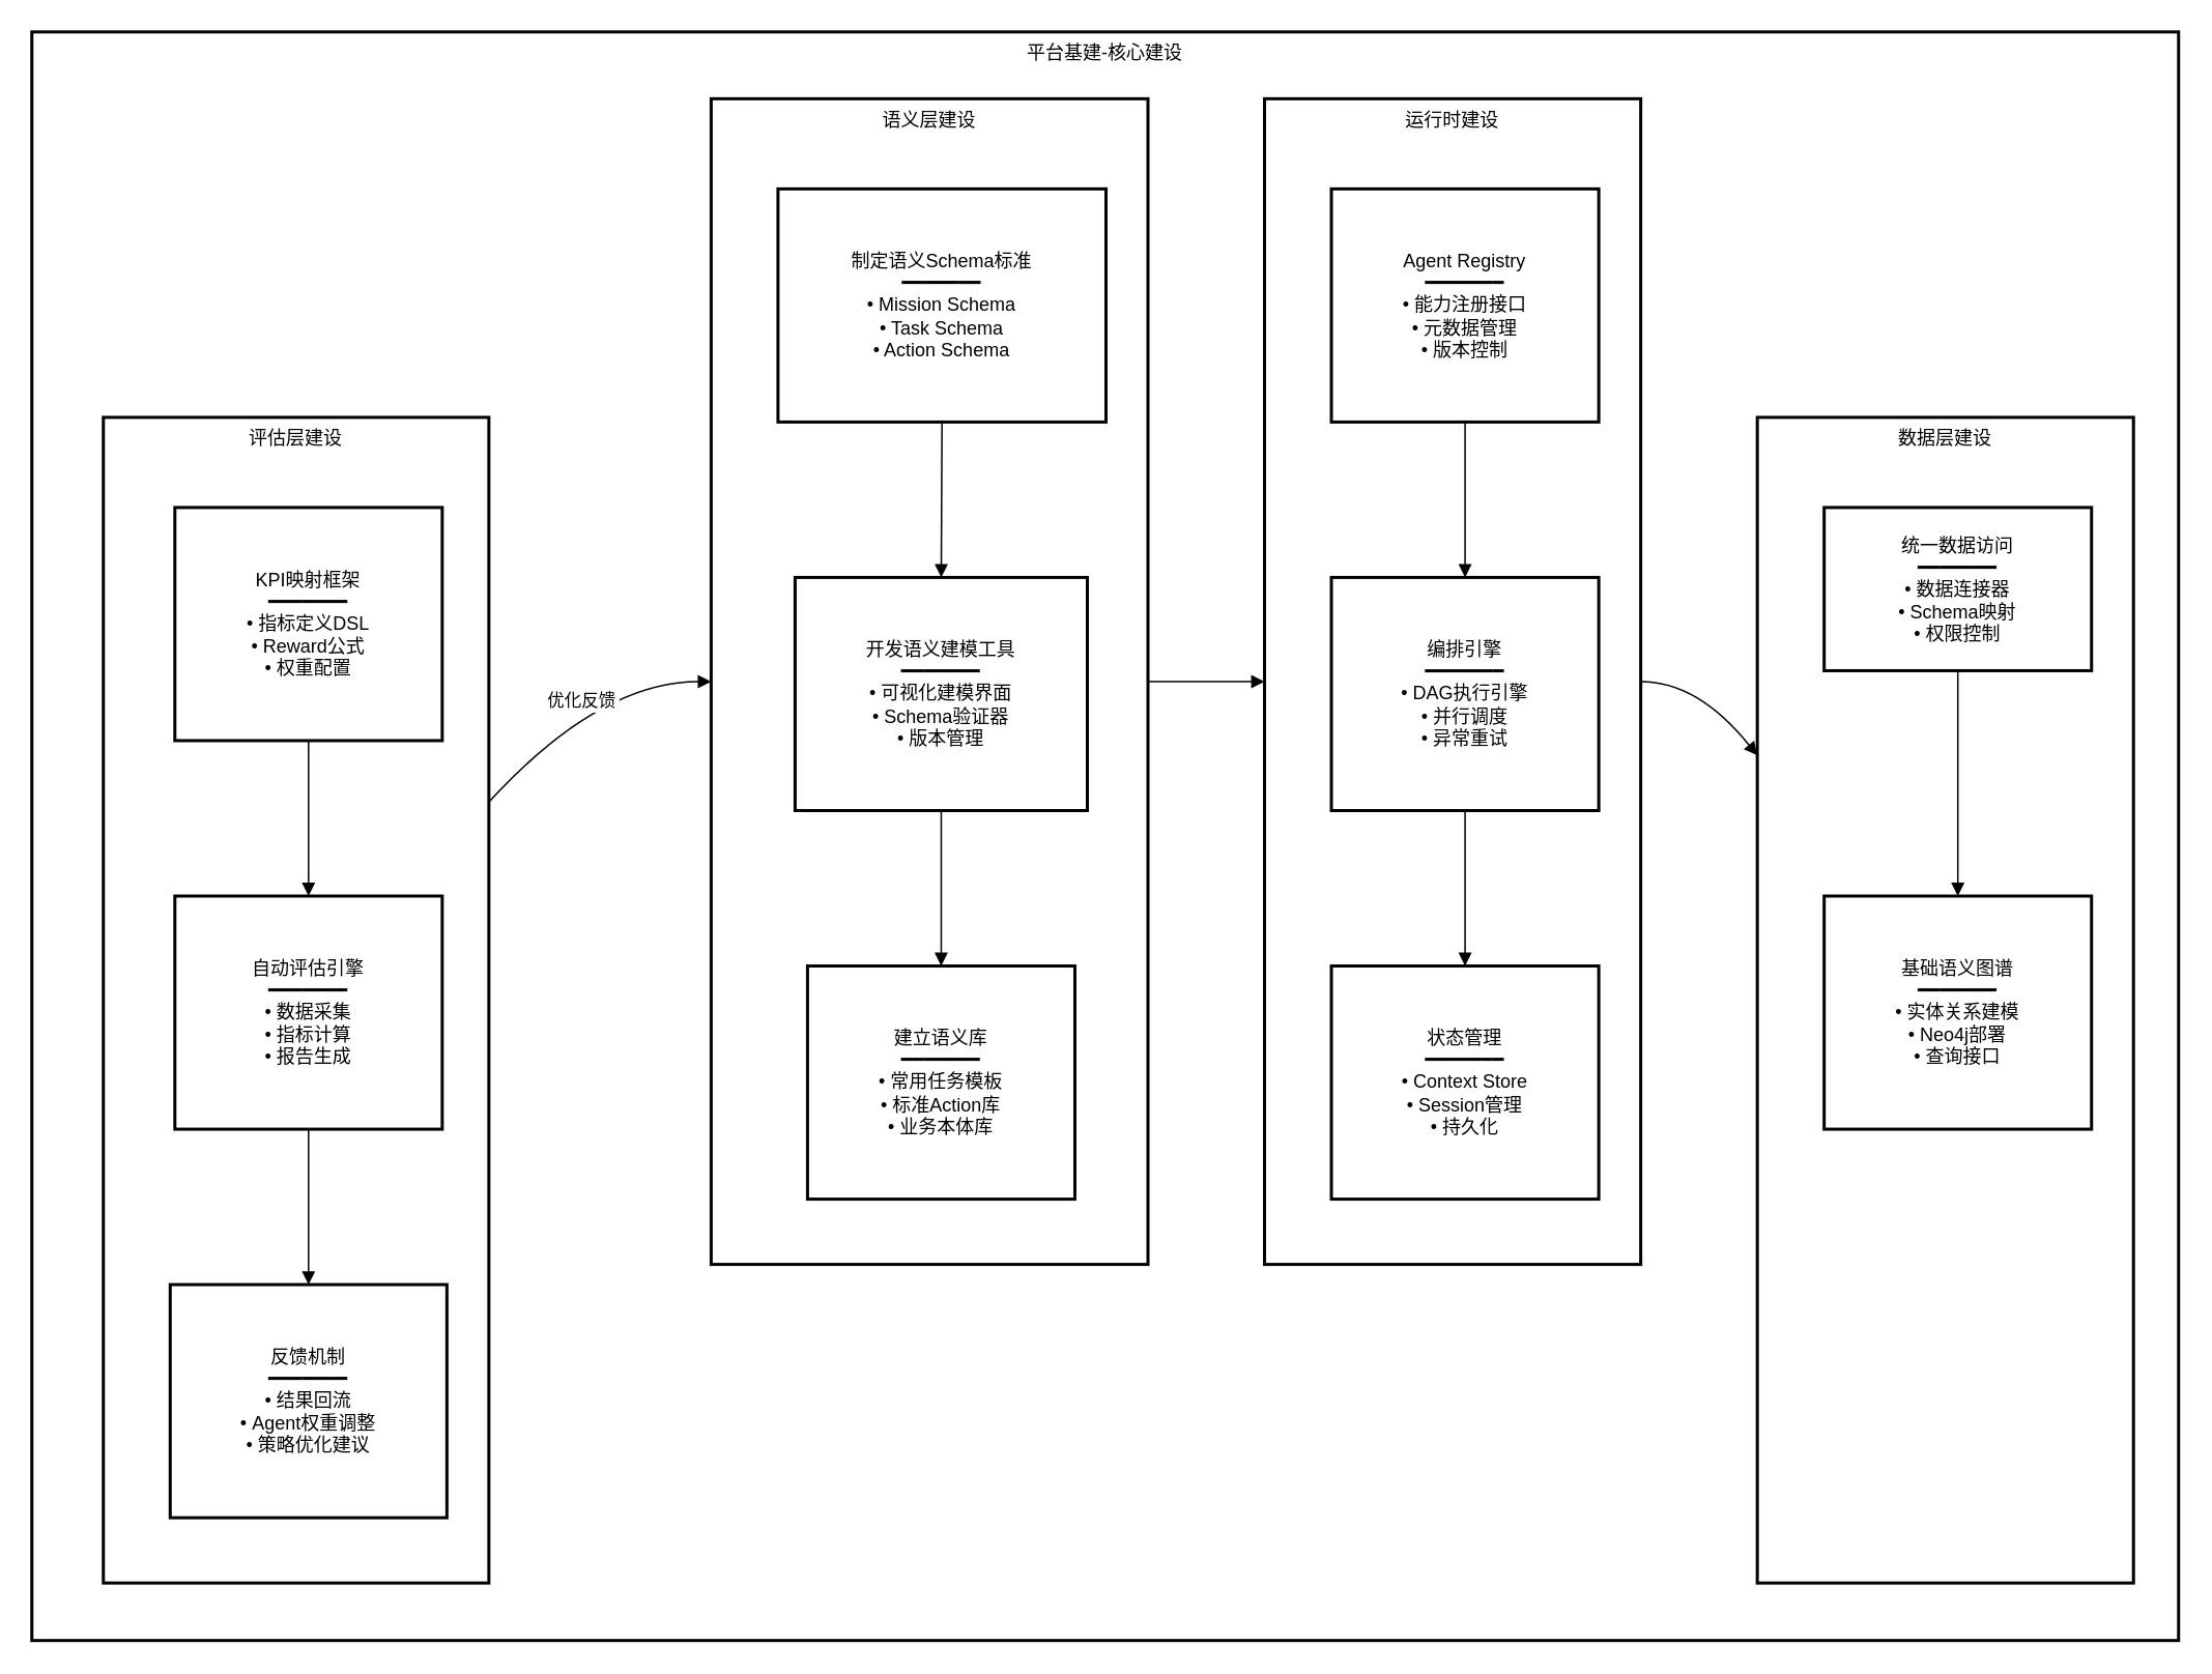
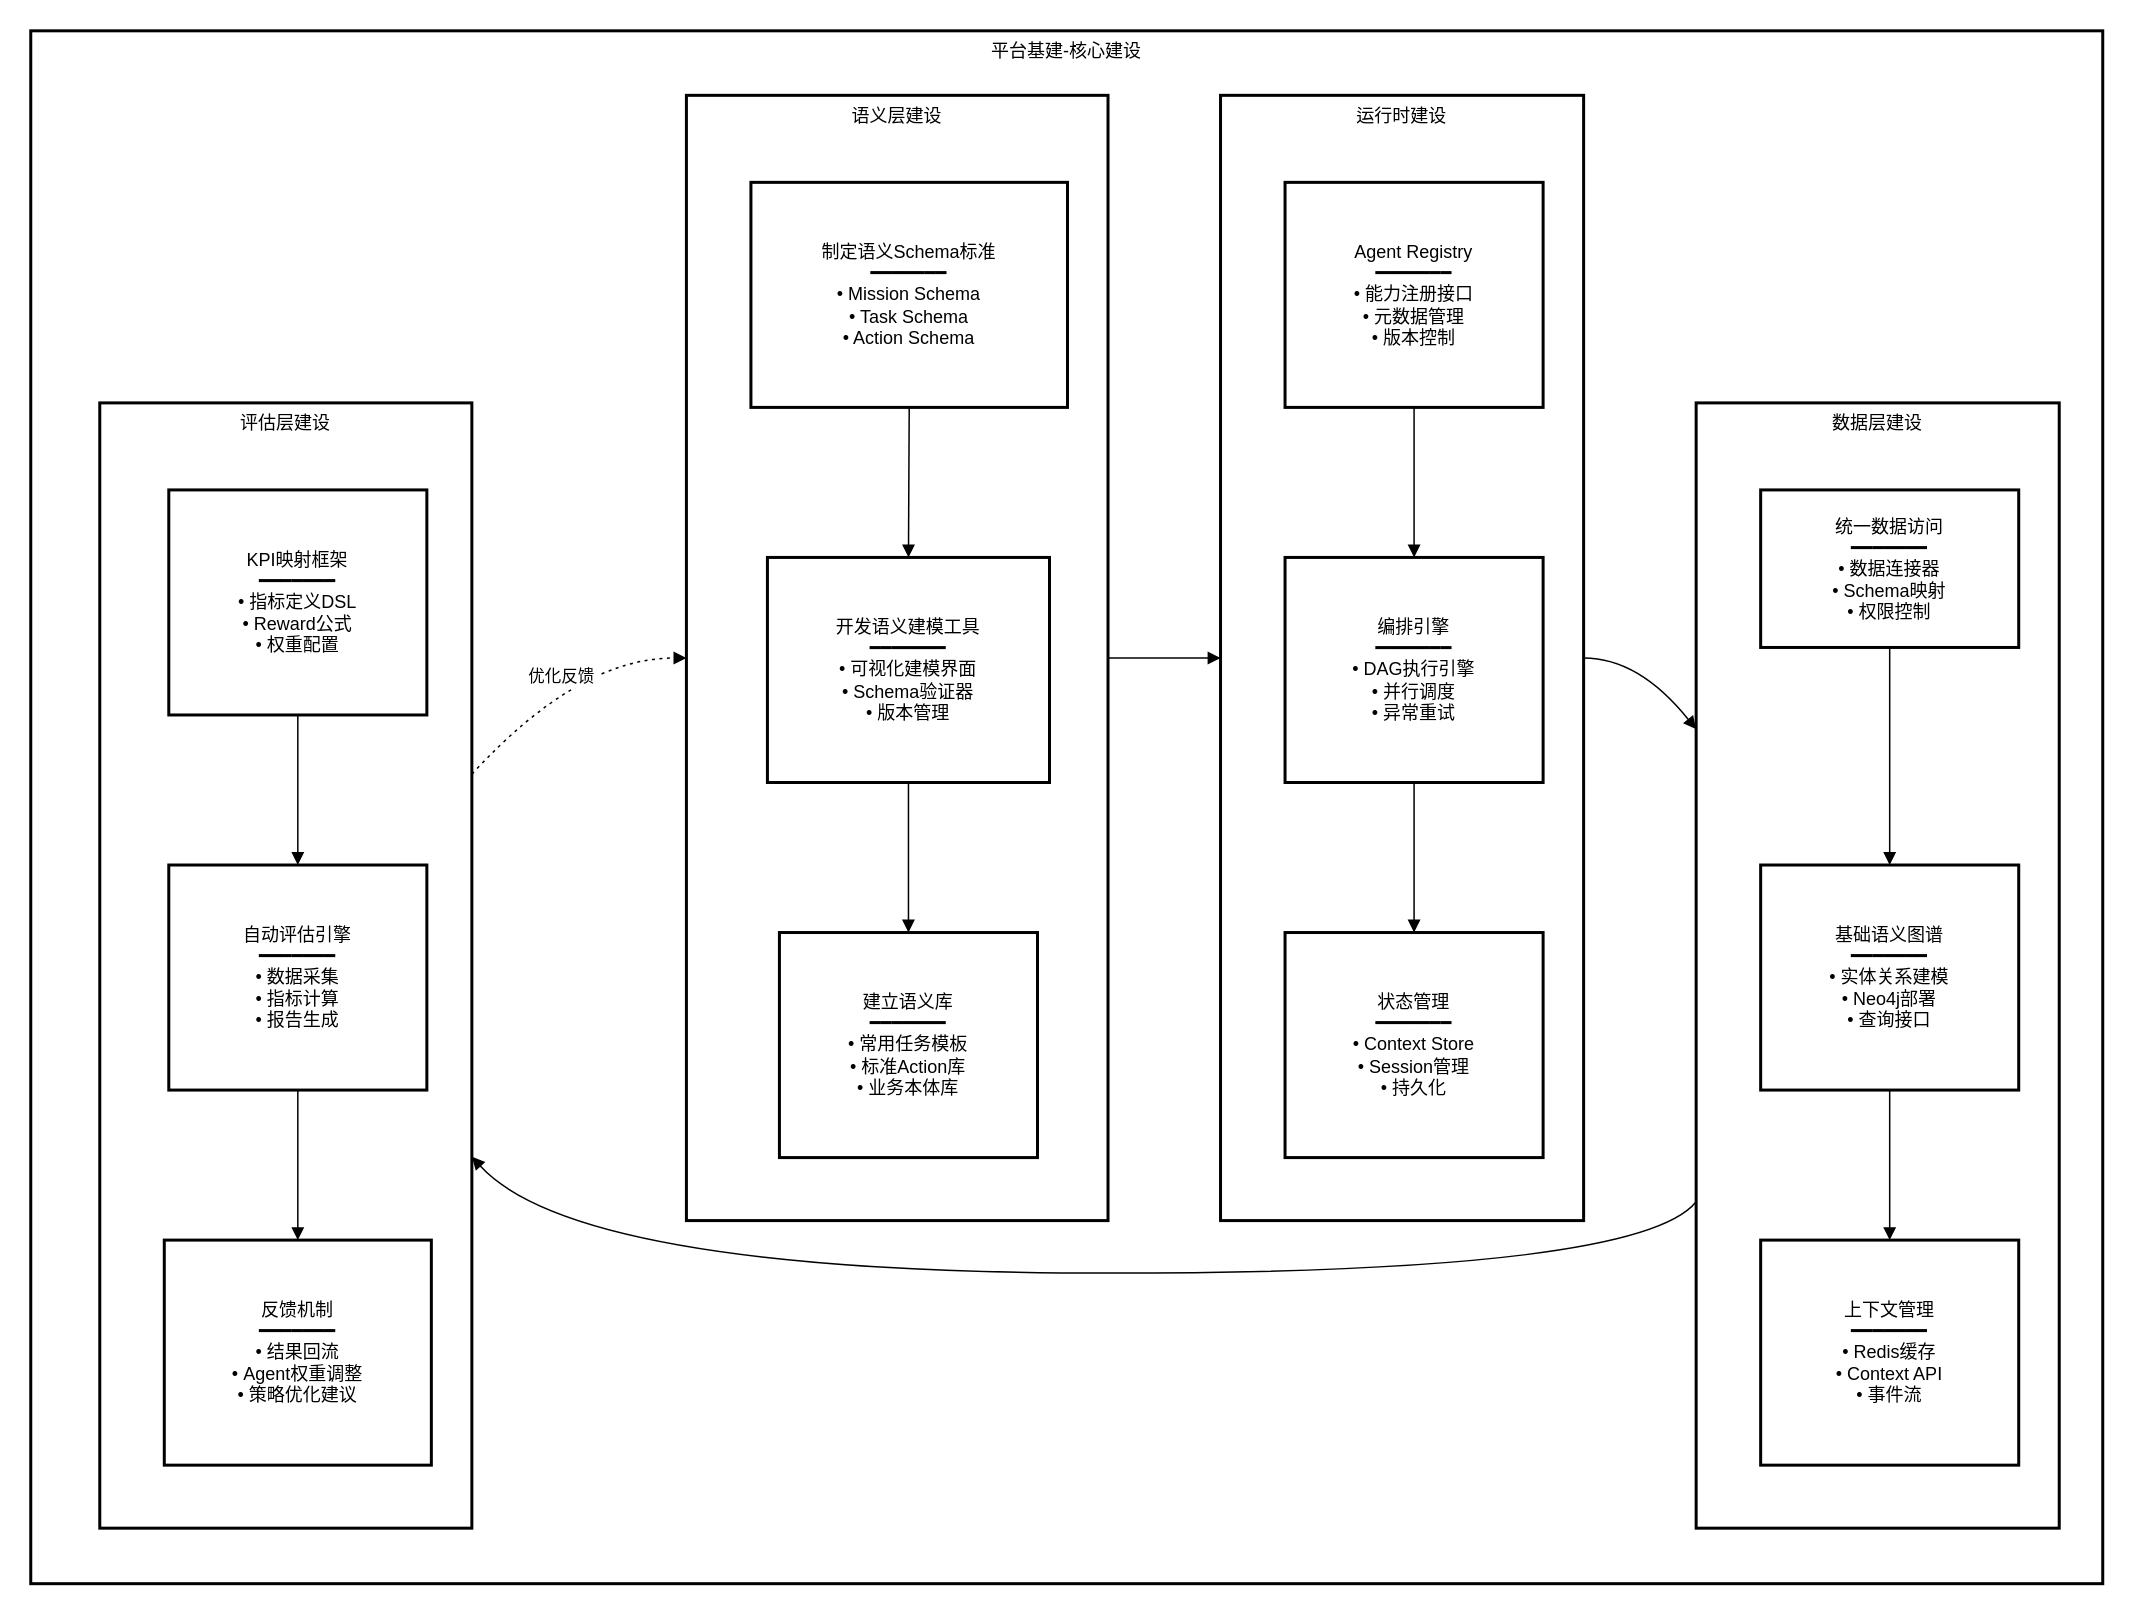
  <mxCell id="0" />
  <mxCell id="1" parent="0" />
  <mxCell id="2" value="平台基建-核心建设" style="whiteSpace=wrap;strokeWidth=2;verticalAlign=top;" vertex="1" parent="1"><mxGeometry x="20" y="20" width="1381" height="1035" as="geometry" /></mxCell>
  <mxCell id="3" value="评估层建设" style="whiteSpace=wrap;strokeWidth=2;verticalAlign=top;" vertex="1" parent="2"><mxGeometry x="46" y="248" width="248" height="750" as="geometry" /></mxCell>
  <mxCell id="4" value="KPI映射框架&#10;━━━━━━━&#10;• 指标定义DSL&#10;• Reward公式&#10;• 权重配置" style="whiteSpace=wrap;strokeWidth=2;" vertex="1" parent="3"><mxGeometry x="46" y="58" width="172" height="150" as="geometry" /></mxCell>
  <mxCell id="5" value="自动评估引擎&#10;━━━━━━━&#10;• 数据采集&#10;• 指标计算&#10;• 报告生成" style="whiteSpace=wrap;strokeWidth=2;" vertex="1" parent="3"><mxGeometry x="46" y="308" width="172" height="150" as="geometry" /></mxCell>
  <mxCell id="6" value="反馈机制&#10;━━━━━━━&#10;• 结果回流&#10;• Agent权重调整&#10;• 策略优化建议" style="whiteSpace=wrap;strokeWidth=2;" vertex="1" parent="3"><mxGeometry x="43" y="558" width="178" height="150" as="geometry" /></mxCell>
  <mxCell id="7" value="" style="curved=1;startArrow=none;endArrow=block;exitX=0.5;exitY=1;entryX=0.5;entryY=0;rounded=0;" edge="1" parent="3" source="4" target="5"><mxGeometry relative="1" as="geometry"><Array as="points" /></mxGeometry></mxCell>
  <mxCell id="8" value="" style="curved=1;startArrow=none;endArrow=block;exitX=0.5;exitY=1;entryX=0.5;entryY=0;rounded=0;" edge="1" parent="3" source="5" target="6"><mxGeometry relative="1" as="geometry"><Array as="points" /></mxGeometry></mxCell>
  <mxCell id="9" value="语义层建设" style="whiteSpace=wrap;strokeWidth=2;verticalAlign=top;" vertex="1" parent="2"><mxGeometry x="437" y="43" width="281" height="750" as="geometry" /></mxCell>
  <mxCell id="10" value="制定语义Schema标准&#10;━━━━━━━&#10;• Mission Schema&#10;• Task Schema&#10;• Action Schema" style="whiteSpace=wrap;strokeWidth=2;" vertex="1" parent="9"><mxGeometry x="43" y="58" width="211" height="150" as="geometry" /></mxCell>
  <mxCell id="11" value="开发语义建模工具&#10;━━━━━━━&#10;• 可视化建模界面&#10;• Schema验证器&#10;• 版本管理" style="whiteSpace=wrap;strokeWidth=2;" vertex="1" parent="9"><mxGeometry x="54" y="308" width="188" height="150" as="geometry" /></mxCell>
  <mxCell id="12" value="建立语义库&#10;━━━━━━━&#10;• 常用任务模板&#10;• 标准Action库&#10;• 业务本体库" style="whiteSpace=wrap;strokeWidth=2;" vertex="1" parent="9"><mxGeometry x="62" y="558" width="172" height="150" as="geometry" /></mxCell>
  <mxCell id="13" value="" style="curved=1;startArrow=none;endArrow=block;exitX=0.5;exitY=1;entryX=0.5;entryY=0;rounded=0;" edge="1" parent="9" source="10" target="11"><mxGeometry relative="1" as="geometry"><Array as="points" /></mxGeometry></mxCell>
  <mxCell id="14" value="" style="curved=1;startArrow=none;endArrow=block;exitX=0.5;exitY=1;entryX=0.5;entryY=0;rounded=0;" edge="1" parent="9" source="11" target="12"><mxGeometry relative="1" as="geometry"><Array as="points" /></mxGeometry></mxCell>
  <mxCell id="15" value="运行时建设" style="whiteSpace=wrap;strokeWidth=2;verticalAlign=top;" vertex="1" parent="2"><mxGeometry x="793" y="43" width="242" height="750" as="geometry" /></mxCell>
  <mxCell id="16" value="Agent Registry&#10;━━━━━━━&#10;• 能力注册接口&#10;• 元数据管理&#10;• 版本控制" style="whiteSpace=wrap;strokeWidth=2;" vertex="1" parent="15"><mxGeometry x="43" y="58" width="172" height="150" as="geometry" /></mxCell>
  <mxCell id="17" value="编排引擎&#10;━━━━━━━&#10;• DAG执行引擎&#10;• 并行调度&#10;• 异常重试" style="whiteSpace=wrap;strokeWidth=2;" vertex="1" parent="15"><mxGeometry x="43" y="308" width="172" height="150" as="geometry" /></mxCell>
  <mxCell id="18" value="状态管理&#10;━━━━━━━&#10;• Context Store&#10;• Session管理&#10;• 持久化" style="whiteSpace=wrap;strokeWidth=2;" vertex="1" parent="15"><mxGeometry x="43" y="558" width="172" height="150" as="geometry" /></mxCell>
  <mxCell id="19" value="" style="curved=1;startArrow=none;endArrow=block;exitX=0.5;exitY=1;entryX=0.5;entryY=0;rounded=0;" edge="1" parent="15" source="16" target="17"><mxGeometry relative="1" as="geometry"><Array as="points" /></mxGeometry></mxCell>
  <mxCell id="20" value="" style="curved=1;startArrow=none;endArrow=block;exitX=0.5;exitY=1;entryX=0.5;entryY=0;rounded=0;" edge="1" parent="15" source="17" target="18"><mxGeometry relative="1" as="geometry"><Array as="points" /></mxGeometry></mxCell>
  <mxCell id="21" value="数据层建设" style="whiteSpace=wrap;strokeWidth=2;verticalAlign=top;" vertex="1" parent="2"><mxGeometry x="1110" y="248" width="242" height="750" as="geometry" /></mxCell>
  <mxCell id="22" value="统一数据访问&#10;━━━━━━━&#10;• 数据连接器&#10;• Schema映射&#10;• 权限控制" style="whiteSpace=wrap;strokeWidth=2;" vertex="1" parent="21"><mxGeometry x="43" y="58" width="172" height="105" as="geometry" /></mxCell>
  <mxCell id="23" value="基础语义图谱&#10;━━━━━━━&#10;• 实体关系建模&#10;• Neo4j部署&#10;• 查询接口" style="whiteSpace=wrap;strokeWidth=2;" vertex="1" parent="21"><mxGeometry x="43" y="308" width="172" height="150" as="geometry" /></mxCell>
+ <mxCell id="24" value="上下文管理&#10;━━━━━━━&#10;• Redis缓存&#10;• Context API&#10;• 事件流" style="whiteSpace=wrap;strokeWidth=2;" vertex="1" parent="21"><mxGeometry x="43" y="558" width="172" height="150" as="geometry" /></mxCell>
  <mxCell id="25" value="" style="curved=1;startArrow=none;endArrow=block;exitX=0.5;exitY=1;entryX=0.5;entryY=0;rounded=0;" edge="1" parent="21" source="22" target="23"><mxGeometry relative="1" as="geometry"><Array as="points" /></mxGeometry></mxCell>
+ <mxCell id="26" value="" style="curved=1;startArrow=none;endArrow=block;exitX=0.5;exitY=1;entryX=0.5;entryY=0;rounded=0;" edge="1" parent="21" source="23" target="24"><mxGeometry relative="1" as="geometry"><Array as="points" /></mxGeometry></mxCell>
  <mxCell id="27" value="" style="curved=1;startArrow=none;endArrow=block;exitX=1;exitY=0.5;entryX=0;entryY=0.5;rounded=0;" edge="1" parent="2" source="9" target="15"><mxGeometry relative="1" as="geometry"><Array as="points" /></mxGeometry></mxCell>
  <mxCell id="28" value="" style="curved=1;startArrow=none;endArrow=block;exitX=1;exitY=0.5;entryX=0;entryY=0.29;rounded=0;" edge="1" parent="2" source="15" target="21"><mxGeometry relative="1" as="geometry"><Array as="points"><mxPoint x="1072" y="418" /></Array></mxGeometry></mxCell>
- <mxCell id="30" value="优化反馈" style="curved=1;dashed=0;dashPattern=2 3;startArrow=none;endArrow=block;exitX=1;exitY=0.33;entryX=0;entryY=0.5;rounded=0;" edge="1" parent="2" source="3" target="9"><mxGeometry relative="1" as="geometry"><Array as="points"><mxPoint x="365" y="418" /></Array></mxGeometry></mxCell>
+ <mxCell id="29" value="" style="curved=1;startArrow=none;endArrow=block;exitX=0;exitY=0.71;entryX=1;entryY=0.67;rounded=0;" edge="1" parent="2" source="21" target="3"><mxGeometry relative="1" as="geometry"><Array as="points"><mxPoint x="1072" y="828" /><mxPoint x="365" y="828" /></Array></mxGeometry></mxCell>
+ <mxCell id="30" value="优化反馈" style="curved=1;dashed=1;dashPattern=2 3;startArrow=none;endArrow=block;exitX=1;exitY=0.33;entryX=0;entryY=0.5;rounded=0;" edge="1" parent="2" source="3" target="9"><mxGeometry relative="1" as="geometry"><Array as="points"><mxPoint x="365" y="418" /></Array></mxGeometry></mxCell>
